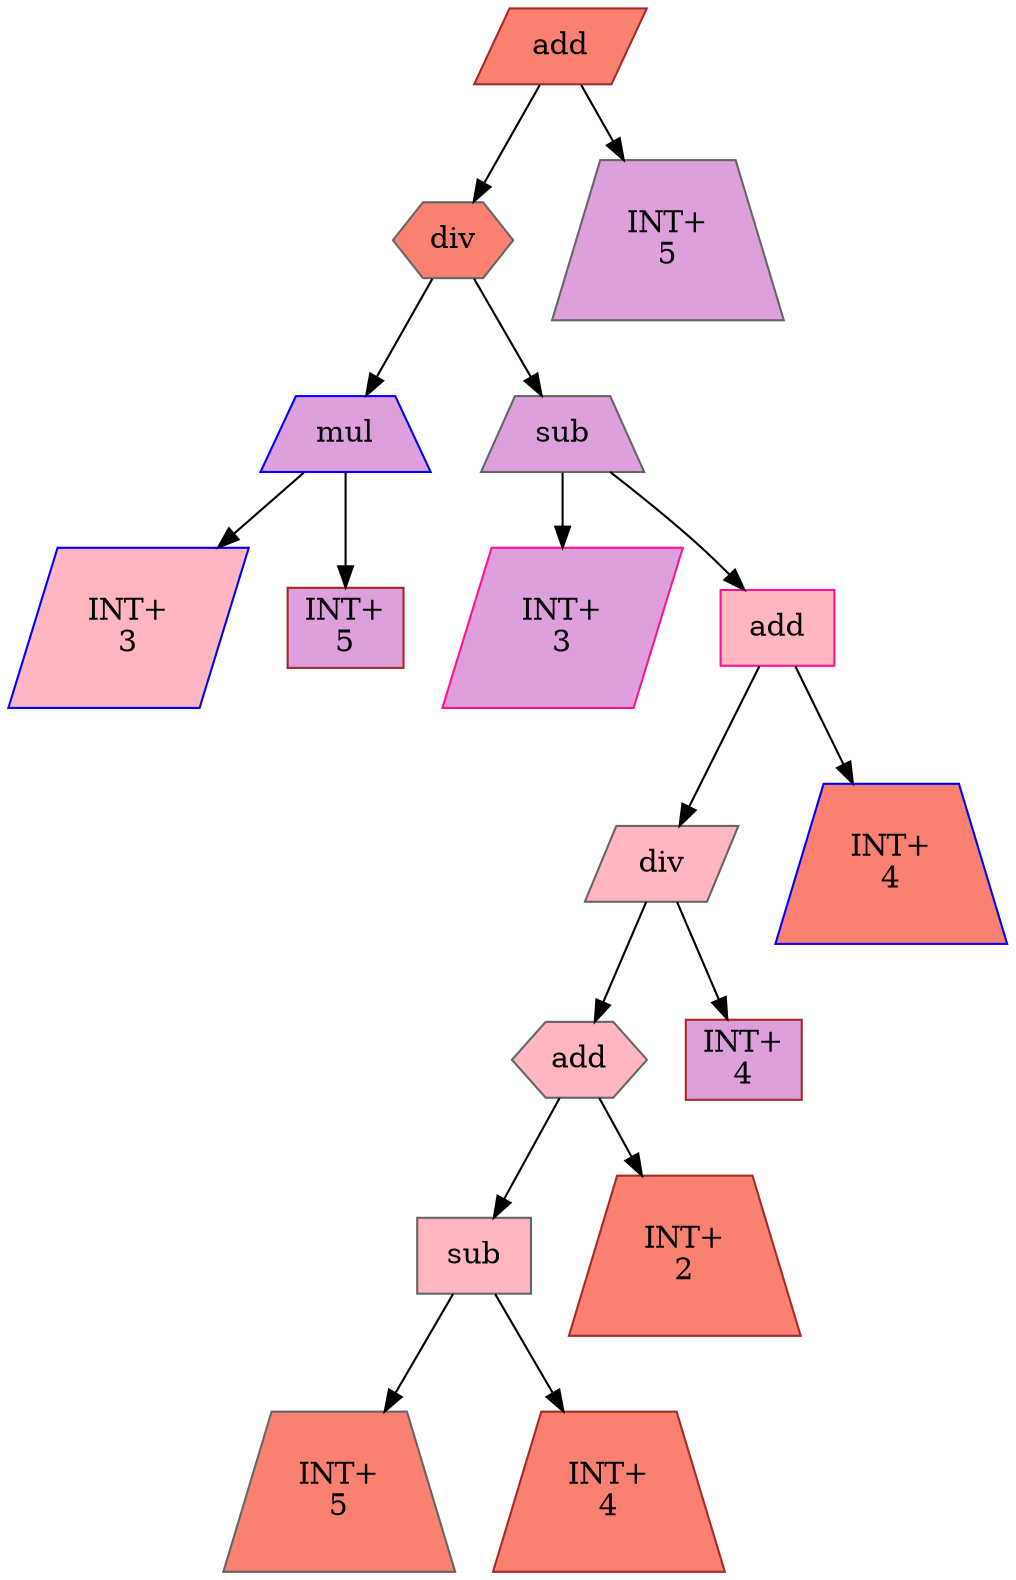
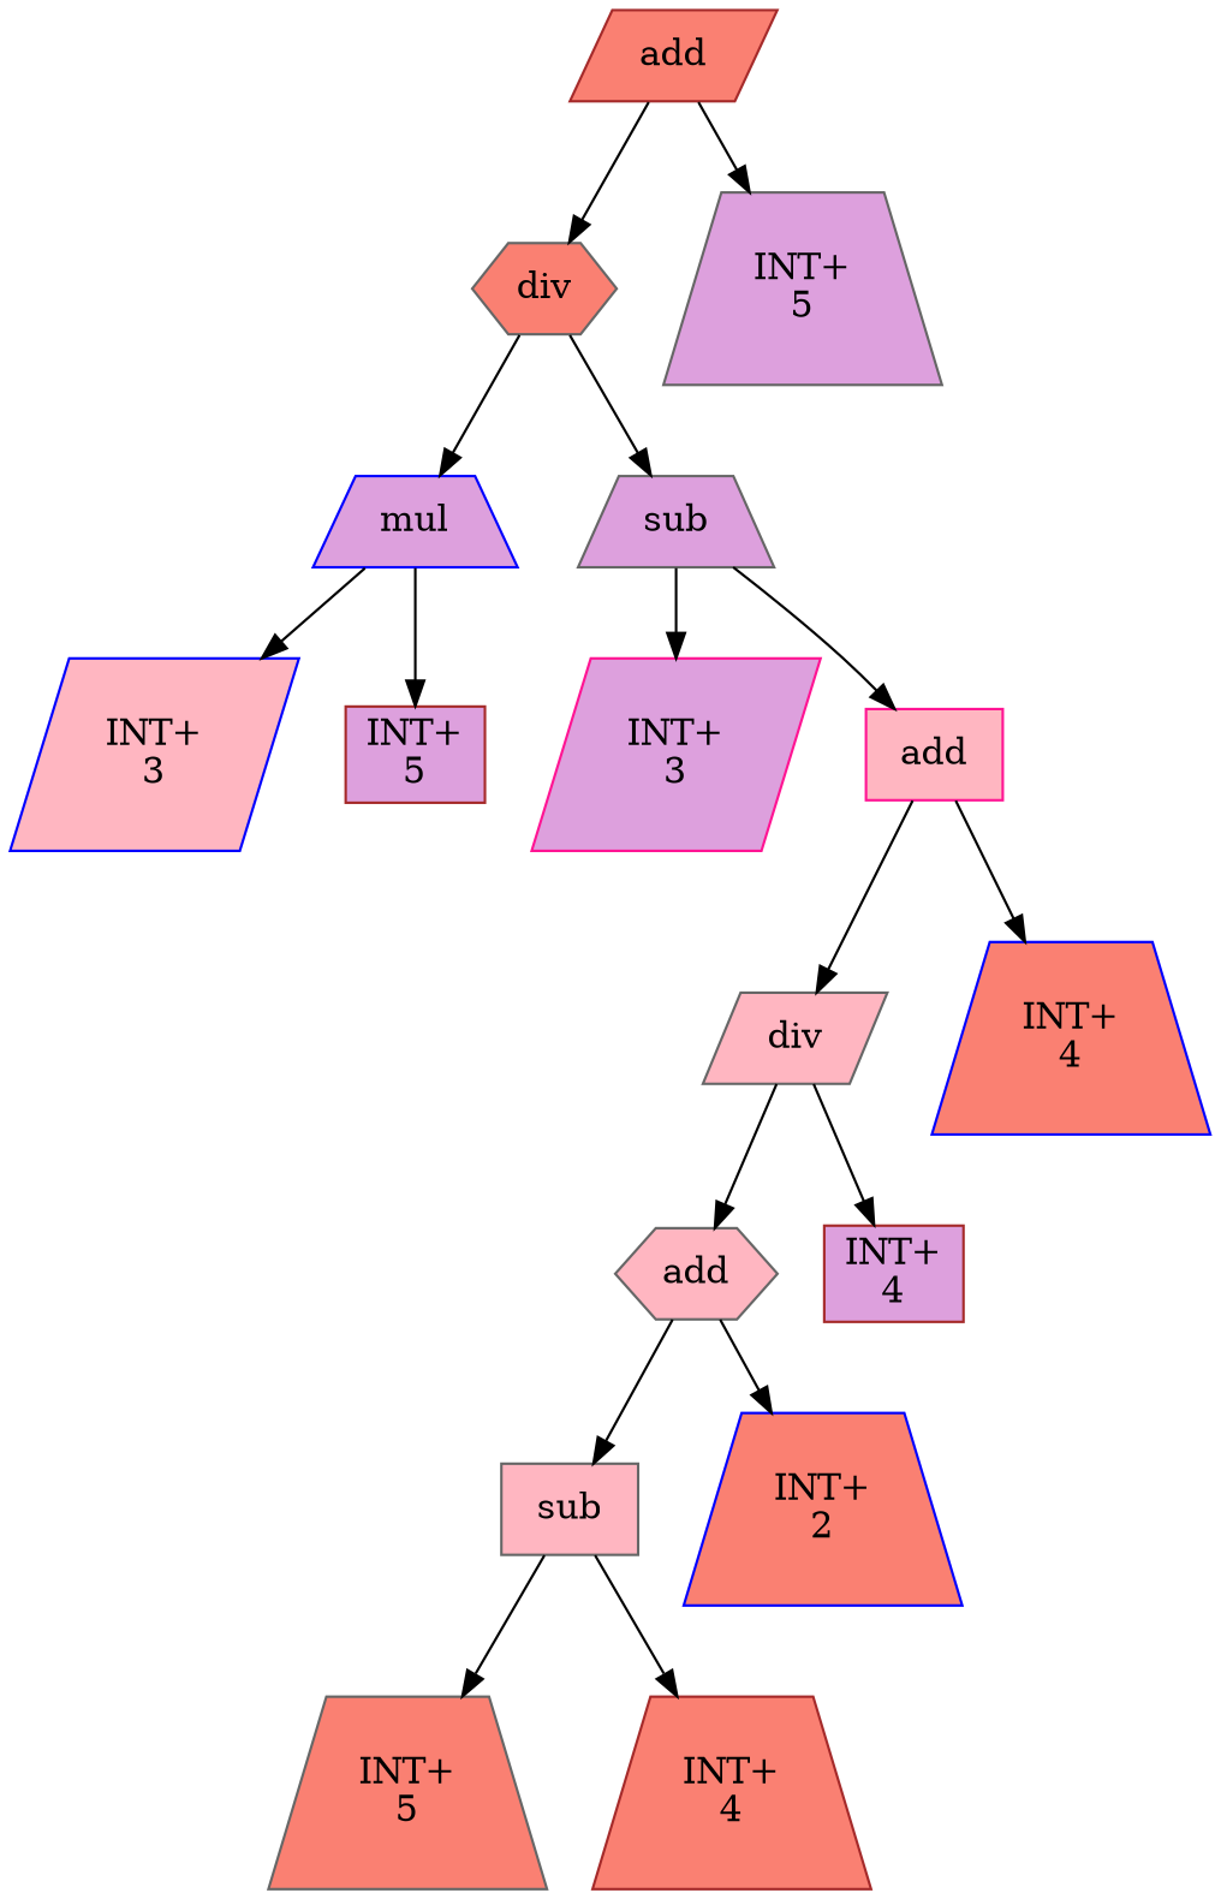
  digraph {
    node [shape=trapezium style=filled fillcolor=salmon color=gray40]
    n1 [label=add shape=parallelogram color=brown]
    n2 [label=div shape=hexagon]
    n3 [label="INT+\n5" fillcolor=plum]
    n4 [label=mul fillcolor=plum color=blue]
    n5 [label=sub fillcolor=plum]
    n6 [label="INT+\n3" shape=parallelogram fillcolor=lightpink color=blue]
    n7 [label="INT+\n5" shape=box fillcolor=plum color=brown]
    n8 [label="INT+\n3" shape=parallelogram fillcolor=plum color=deeppink]
    n9 [label=add shape=box fillcolor=lightpink color=deeppink]
    n10 [label=div shape=parallelogram fillcolor=lightpink]
    n11 [label="INT+\n4" color=blue]
    n12 [label=add shape=hexagon fillcolor=lightpink]
    n13 [label="INT+\n4" shape=box fillcolor=plum color=brown]
    n14 [label=sub shape=box fillcolor=lightpink]
-   n15 [label="INT+\n2" color=brown]
+   n15 [label="INT+\n2" color=blue]
    n16 [label="INT+\n5"]
    n17 [label="INT+\n4" color=brown]
    n1 -> n2
    n1 -> n3
    n2 -> n4
    n2 -> n5
    n4 -> n6
    n4 -> n7
    n5 -> n8
    n5 -> n9
    n9 -> n10
    n9 -> n11
    n10 -> n12
    n10 -> n13
    n12 -> n14
    n12 -> n15
    n14 -> n16
    n14 -> n17
  }
